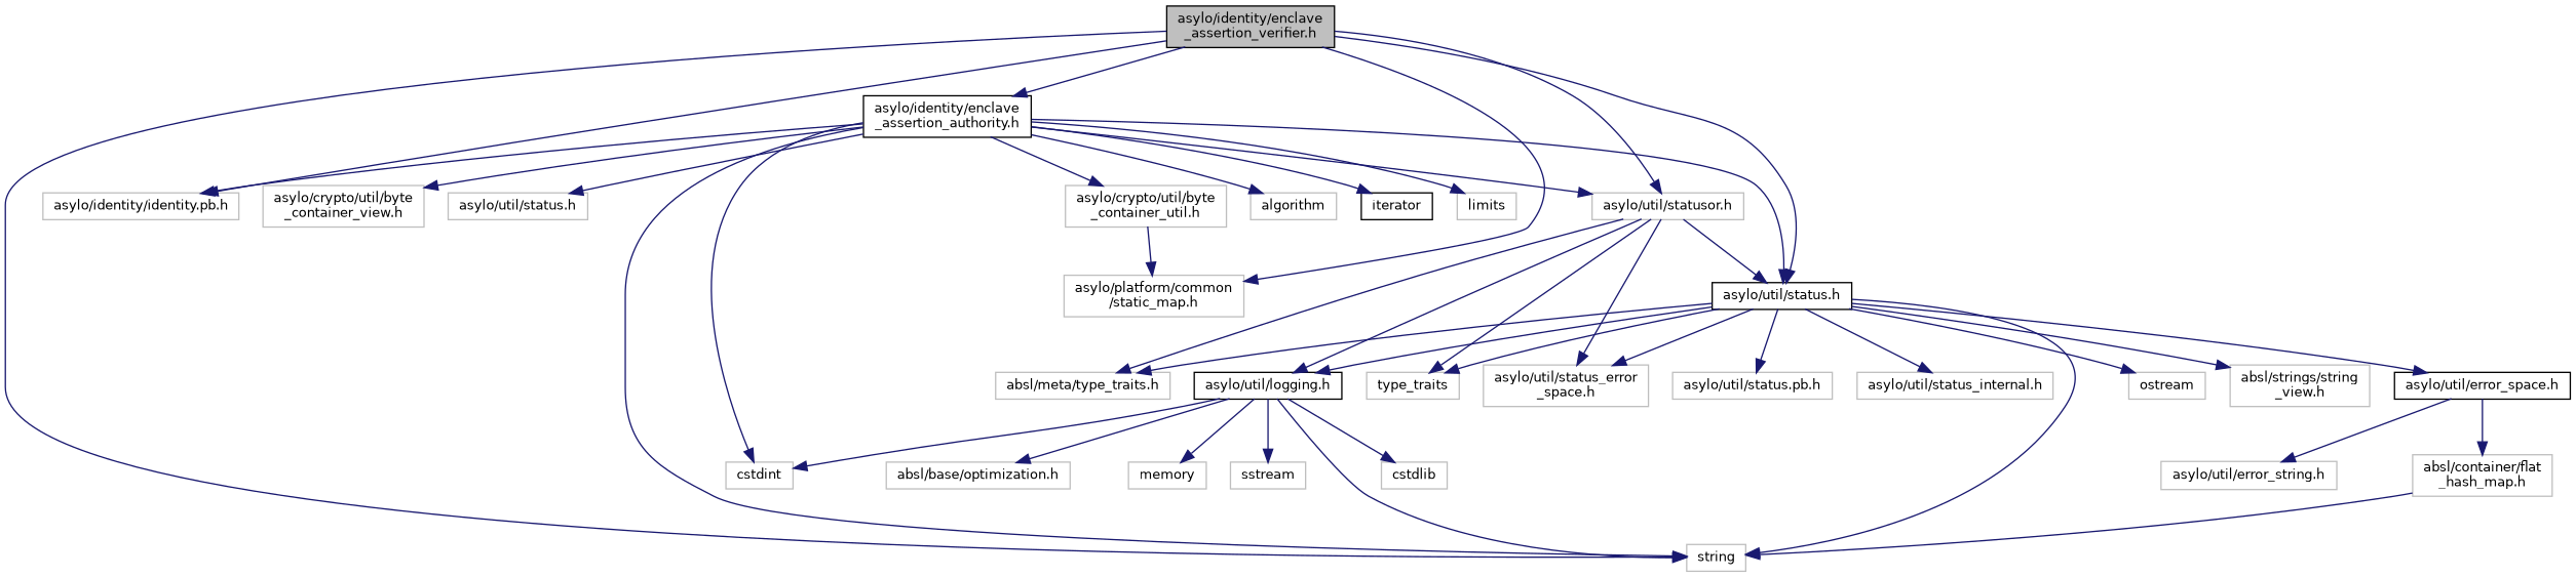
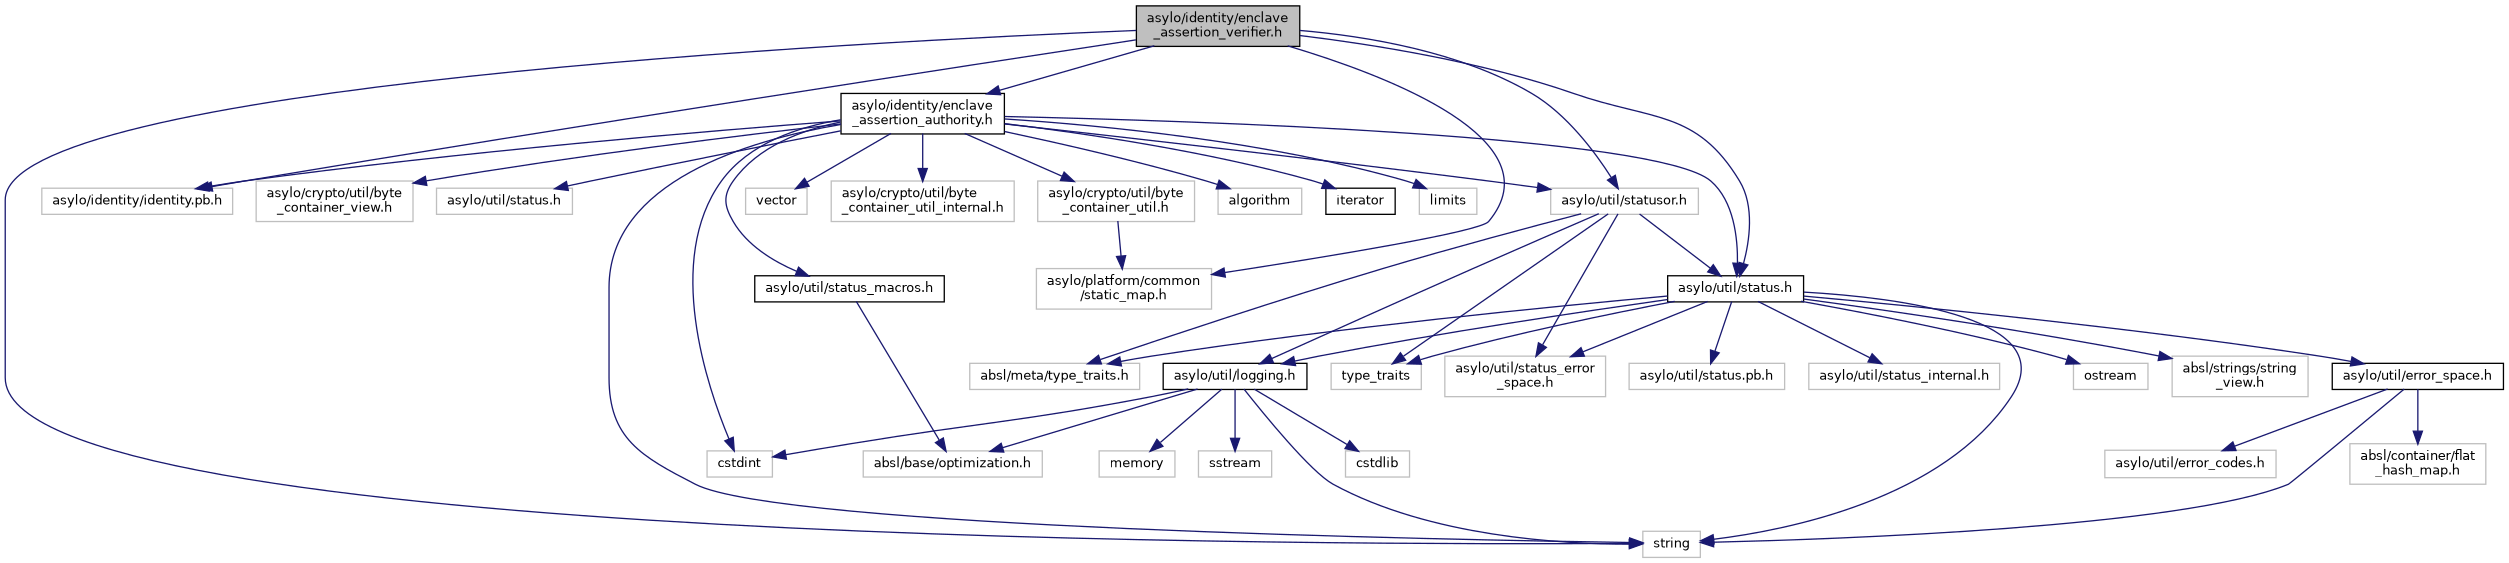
  digraph {
    node [color=grey75 fillcolor=white fontname=Helvetica fontsize=10 shape=record style=filled]
    edge [color=midnightblue fontname=Helvetica fontsize=10 labelfontname=Helvetica labelfontsize=10 style=solid]
    n1 [color=black fillcolor=grey75 fontcolor=black height=0.2 label="asylo/identity/enclave\l_assertion_verifier.h" width=0.4]
    n2 [height=0.2 label=string width=0.4]
    n3 [color=black height=0.2 label="asylo/identity/enclave\l_assertion_authority.h" width=0.4]
    n4 [height=0.2 label="asylo/identity/identity.pb.h" width=0.4]
    n5 [color=black height=0.2 label="asylo/util/status.h" width=0.4]
    n6 [height=0.2 label="asylo/platform/common\l/static_map.h" width=0.4]
    n7 [height=0.2 label="asylo/util/statusor.h" width=0.4]
    n8 [height=0.2 label="asylo/crypto/util/byte\l_container_util.h" width=0.4]
+   n9 [height=0.2 label=vector width=0.4]
+   n10 [height=0.2 label="asylo/crypto/util/byte\l_container_util_internal.h" width=0.4]
    n11 [height=0.2 label=algorithm width=0.4]
    n12 [height=0.2 label=cstdint width=0.4]
    n13 [color=black height=0.2 label=iterator width=0.4]
    n14 [height=0.2 label=limits width=0.4]
    n15 [height=0.2 label="asylo/crypto/util/byte\l_container_view.h" width=0.4]
    n16 [height=0.2 label="asylo/util/status.h" width=0.4]
+   n17 [color=black height=0.2 label="asylo/util/status_macros.h" width=0.4]
    n18 [height=0.2 label=ostream width=0.4]
    n19 [height=0.2 label=type_traits width=0.4]
    n20 [height=0.2 label="absl/meta/type_traits.h" width=0.4]
    n21 [height=0.2 label="absl/strings/string\l_view.h" width=0.4]
    n22 [color=black height=0.2 label="asylo/util/logging.h" width=0.4]
    n23 [color=black height=0.2 label="asylo/util/error_space.h" width=0.4]
    n24 [height=0.2 label="asylo/util/status.pb.h" width=0.4]
    n25 [height=0.2 label="asylo/util/status_error\l_space.h" width=0.4]
    n26 [height=0.2 label="asylo/util/status_internal.h" width=0.4]
    n27 [height=0.2 label="absl/base/optimization.h" width=0.4]
    n28 [height=0.2 label=cstdlib width=0.4]
    n29 [height=0.2 label=memory width=0.4]
    n30 [height=0.2 label=sstream width=0.4]
    n31 [height=0.2 label="absl/container/flat\l_hash_map.h" width=0.4]
-   n32 [height=0.2 label="asylo/util/error_string.h" width=0.4]
+   n32 [height=0.2 label="asylo/util/error_codes.h" width=0.4]
    n1 -> n2
    n1 -> n3
    n1 -> n4
    n1 -> n5
    n1 -> n6
    n1 -> n7
    n3 -> n2
    n3 -> n4
    n3 -> n5
    n3 -> n7
    n3 -> n8
+   n3 -> n9
+   n3 -> n10
    n3 -> n11
    n3 -> n12
    n3 -> n13
    n3 -> n14
    n3 -> n15
    n3 -> n16
+   n3 -> n17
    n5 -> n2
    n5 -> n18
    n5 -> n19
    n5 -> n20
    n5 -> n21
    n5 -> n22
    n5 -> n23
    n5 -> n24
    n5 -> n25
    n5 -> n26
    n7 -> n5
    n7 -> n19
    n7 -> n20
    n7 -> n22
    n7 -> n25
    n8 -> n6
+   n17 -> n27
    n22 -> n2
    n22 -> n12
    n22 -> n27
    n22 -> n28
    n22 -> n29
    n22 -> n30
-   n31 -> n2
+   n23 -> n2
    n23 -> n31
    n23 -> n32
  }
